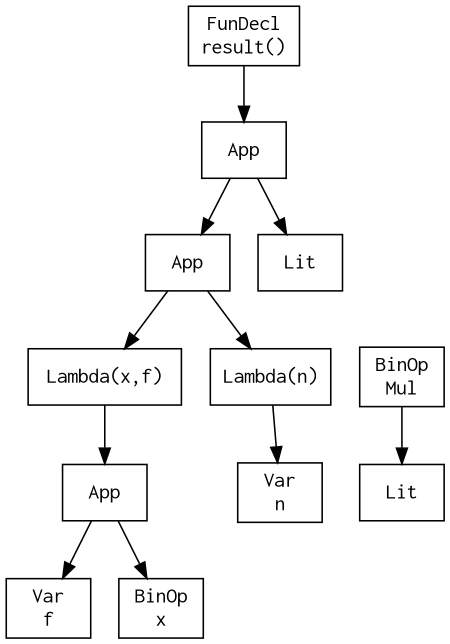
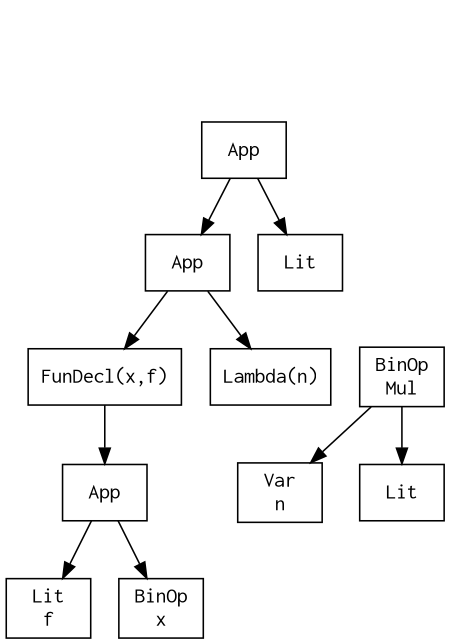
  digraph {
    node [fontname=Courier shape=box]
-   n1 [label="FunDecl\nresult()"]
    n2 [label=App]
    n3 [label=App]
    n4 [label=Lit]
-   n5 [label="Lambda(x,f)"]
+   n5 [label="FunDecl(x,f)"]
    n6 [label="Lambda(n)"]
    n7 [label=App]
-   n8 [label="Var\nf"]
+   n8 [label="Lit\nf"]
    n9 [label="BinOp\nx"]
    n10 [label="BinOp\nMul"]
    n11 [label="Var\nn"]
    n12 [label=Lit]
-   n1 -> n2
    n2 -> n3
    n2 -> n4
    n3 -> n5
    n3 -> n6
    n5 -> n7
    n7 -> n8
    n7 -> n9
-   n6 -> n11
+   n10 -> n11
    n10 -> n12
  }
